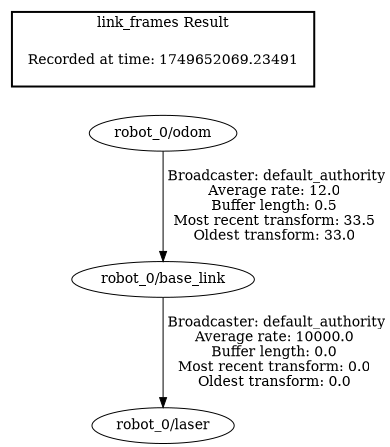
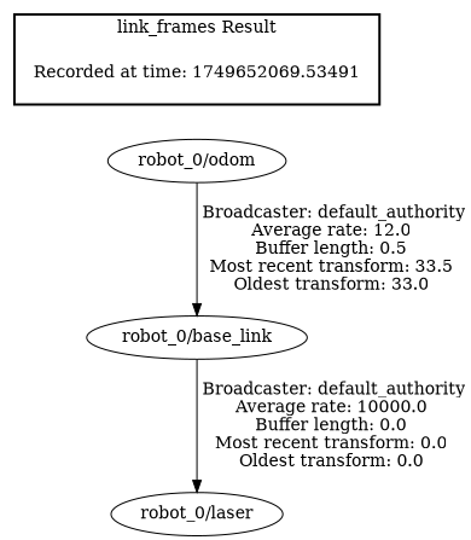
  digraph {
-   "Recorded at time: 1749652069.53491" [shape=plaintext label="Recorded at time: 1749652069.23491"]
+   "Recorded at time: 1749652069.53491" [shape=plaintext]
    "robot_0/odom"
    "robot_0/base_link"
    "robot_0/laser"
    subgraph cluster_1 {
      color=black
      label="link_frames Result"
      style=bold
      "Recorded at time: 1749652069.53491"
    }
    "Recorded at time: 1749652069.53491" -> "robot_0/odom" [style=invis]
    "robot_0/odom" -> "robot_0/base_link" [label=" Broadcaster: default_authority\nAverage rate: 12.0\nBuffer length: 0.5\nMost recent transform: 33.5\nOldest transform: 33.0\n"]
    "robot_0/base_link" -> "robot_0/laser" [label=" Broadcaster: default_authority\nAverage rate: 10000.0\nBuffer length: 0.0\nMost recent transform: 0.0\nOldest transform: 0.0\n"]
  }
